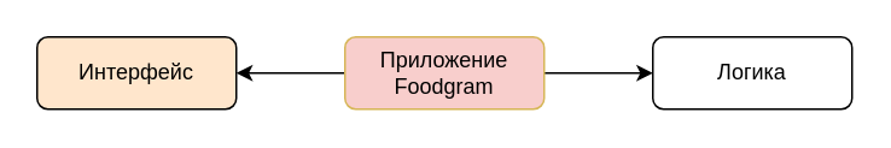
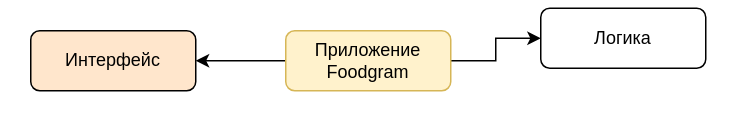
  <mxCell id="0" />
  <mxCell id="1" parent="0" />
  <mxCell id="2" style="edgeStyle=orthogonalEdgeStyle;rounded=0;orthogonalLoop=1;jettySize=auto;html=1;entryX=1;entryY=0.5;entryDx=0;entryDy=0;" edge="1" parent="1" source="4" target="5"><mxGeometry relative="1" as="geometry" /></mxCell>
  <mxCell id="3" style="edgeStyle=orthogonalEdgeStyle;rounded=0;orthogonalLoop=1;jettySize=auto;html=1;entryX=0;entryY=0.5;entryDx=0;entryDy=0;" edge="1" parent="1" source="4" target="6"><mxGeometry relative="1" as="geometry" /></mxCell>
- <mxCell id="4" value="Приложение Foodgram" style="rounded=1;whiteSpace=wrap;html=1;fillColor=#f8cecc;strokeColor=#d6b656;" vertex="1" parent="1"><mxGeometry x="190" y="20" width="110" height="40" as="geometry" /></mxCell>
+ <mxCell id="4" value="Приложение Foodgram" style="rounded=1;whiteSpace=wrap;html=1;fillColor=#fff2cc;strokeColor=#d6b656;" vertex="1" parent="1"><mxGeometry x="190" y="20" width="110" height="40" as="geometry" /></mxCell>
  <mxCell id="5" value="Интерфейс" style="rounded=1;whiteSpace=wrap;html=1;fillColor=#ffe6cc;" vertex="1" parent="1"><mxGeometry x="20" y="20" width="110" height="40" as="geometry" /></mxCell>
- <mxCell id="6" value="Логика" style="rounded=1;whiteSpace=wrap;html=1;" vertex="1" parent="1"><mxGeometry x="360" y="20" width="110" height="40" as="geometry" /></mxCell>
+ <mxCell id="6" value="Логика" style="rounded=1;whiteSpace=wrap;html=1;" vertex="1" parent="1"><mxGeometry x="360" y="5" width="110" height="40" as="geometry" /></mxCell>
